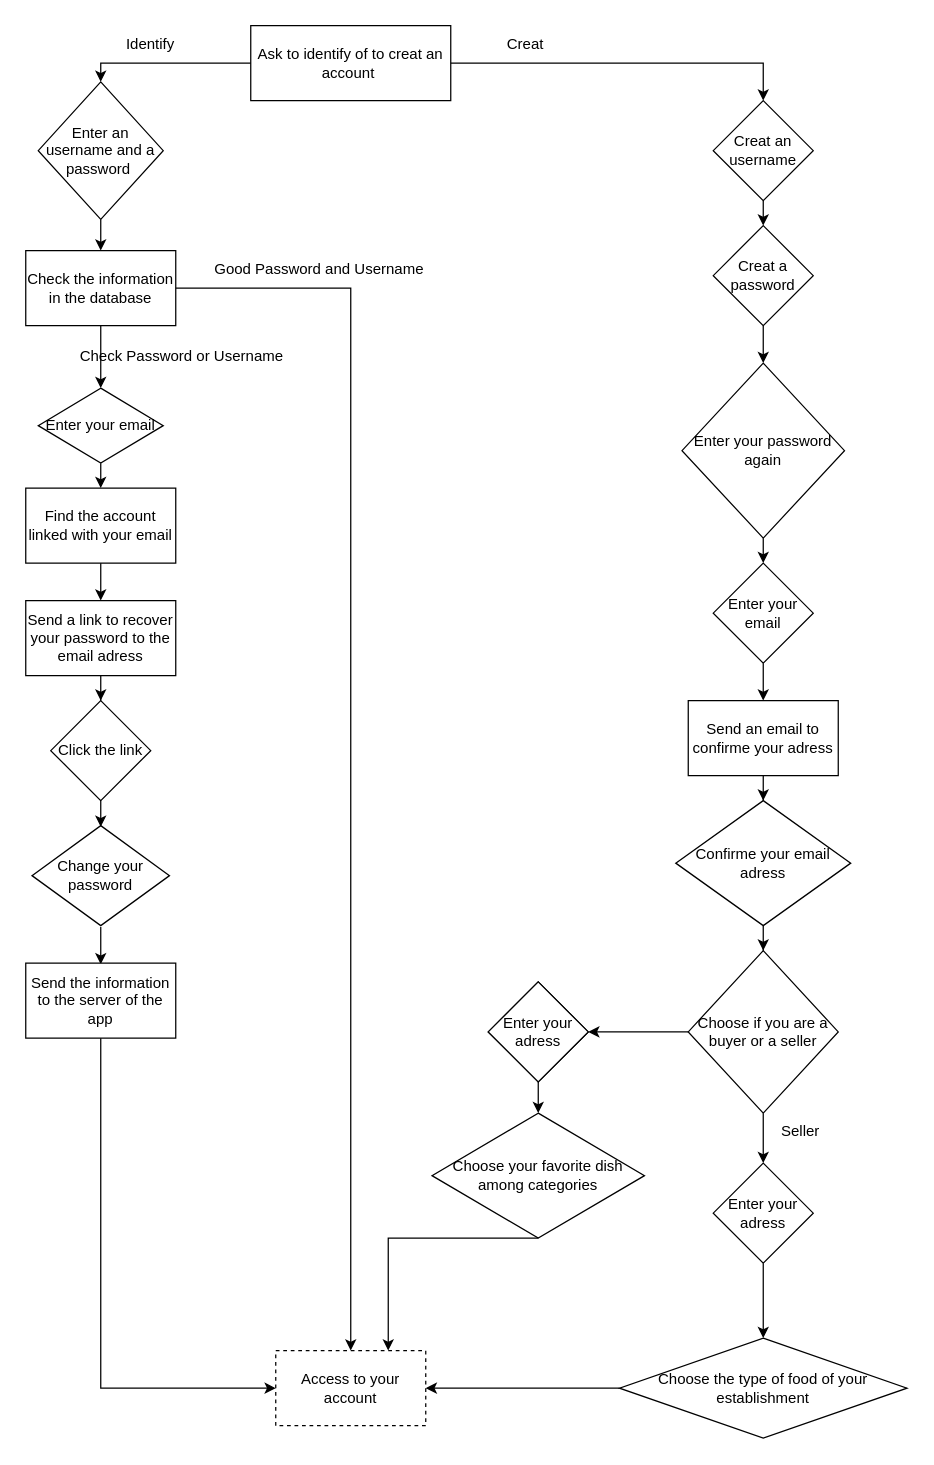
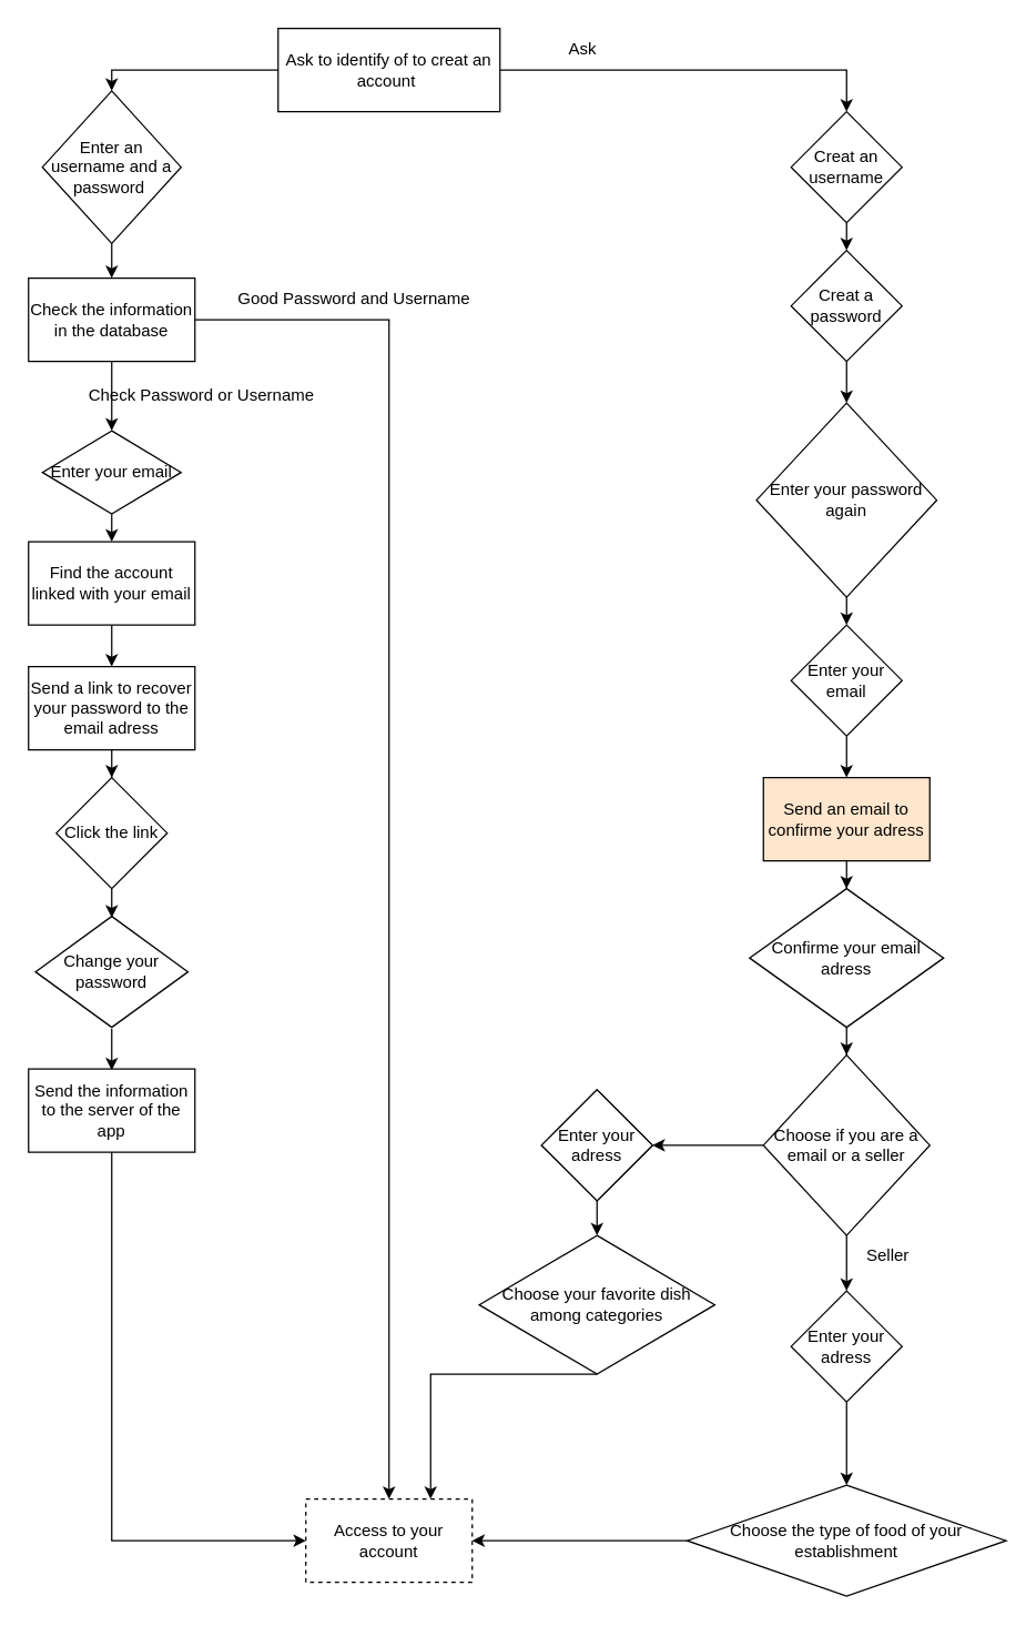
  <mxCell id="0" />
  <mxCell id="1" parent="0" />
  <mxCell id="2" value="Ask to identify of to creat an account&amp;nbsp;" style="rounded=0;whiteSpace=wrap;html=1;" parent="1" vertex="1"><mxGeometry x="200" y="20" width="160" height="60" as="geometry" /></mxCell>
  <mxCell id="3" value="" style="endArrow=classic;html=1;rounded=0;exitX=0;exitY=0.5;exitDx=0;exitDy=0;entryX=0.5;entryY=0;entryDx=0;entryDy=0;" parent="1" source="2" target="9" edge="1"><mxGeometry width="50" height="50" relative="1" as="geometry"><mxPoint x="270" y="290" as="sourcePoint" /><mxPoint x="80" y="90" as="targetPoint" /><Array as="points"><mxPoint x="80" y="50" /></Array></mxGeometry></mxCell>
  <mxCell id="4" value="" style="endArrow=classic;html=1;rounded=0;exitX=1;exitY=0.5;exitDx=0;exitDy=0;entryX=0.5;entryY=0;entryDx=0;entryDy=0;" parent="1" source="2" target="10" edge="1"><mxGeometry width="50" height="50" relative="1" as="geometry"><mxPoint x="220" y="60" as="sourcePoint" /><mxPoint x="480" y="90" as="targetPoint" /><Array as="points"><mxPoint x="610" y="50" /></Array></mxGeometry></mxCell>
  <mxCell id="5" value="" style="endArrow=classic;html=1;rounded=0;exitX=0.5;exitY=1;exitDx=0;exitDy=0;" parent="1" source="9" edge="1"><mxGeometry width="50" height="50" relative="1" as="geometry"><mxPoint x="80" y="150" as="sourcePoint" /><mxPoint x="80" y="200" as="targetPoint" /></mxGeometry></mxCell>
  <mxCell id="6" value="" style="endArrow=classic;html=1;rounded=0;exitX=0.5;exitY=1;exitDx=0;exitDy=0;entryX=0.5;entryY=0;entryDx=0;entryDy=0;" parent="1" source="10" target="11" edge="1"><mxGeometry width="50" height="50" relative="1" as="geometry"><mxPoint x="490" y="150" as="sourcePoint" /><mxPoint x="480" y="190" as="targetPoint" /></mxGeometry></mxCell>
  <mxCell id="7" value="Find the account linked with your email" style="rounded=0;whiteSpace=wrap;html=1;" parent="1" vertex="1"><mxGeometry x="20" y="390" width="120" height="60" as="geometry" /></mxCell>
  <mxCell id="8" value="&lt;span&gt;Enter your email&lt;/span&gt;" style="rhombus;whiteSpace=wrap;html=1;" parent="1" vertex="1"><mxGeometry x="30" y="310" width="100" height="60" as="geometry" /></mxCell>
  <mxCell id="9" value="&lt;span&gt;Enter an username and a password&amp;nbsp;&lt;/span&gt;" style="rhombus;whiteSpace=wrap;html=1;" parent="1" vertex="1"><mxGeometry x="30" y="65" width="100" height="110" as="geometry" /></mxCell>
  <mxCell id="10" value="&lt;span&gt;Creat an username&lt;/span&gt;" style="rhombus;whiteSpace=wrap;html=1;" parent="1" vertex="1"><mxGeometry x="570" y="80" width="80" height="80" as="geometry" /></mxCell>
  <mxCell id="11" value="&lt;span&gt;Creat a password&lt;/span&gt;" style="rhombus;whiteSpace=wrap;html=1;" parent="1" vertex="1"><mxGeometry x="570" y="180" width="80" height="80" as="geometry" /></mxCell>
  <mxCell id="12" value="" style="endArrow=classic;html=1;rounded=0;exitX=0.5;exitY=1;exitDx=0;exitDy=0;entryX=0.5;entryY=0;entryDx=0;entryDy=0;" parent="1" source="11" target="13" edge="1"><mxGeometry width="50" height="50" relative="1" as="geometry"><mxPoint x="270" y="280" as="sourcePoint" /><mxPoint x="480" y="320" as="targetPoint" /><Array as="points" /></mxGeometry></mxCell>
  <mxCell id="13" value="Enter your password again" style="rhombus;whiteSpace=wrap;html=1;" parent="1" vertex="1"><mxGeometry x="545" y="290" width="130" height="140" as="geometry" /></mxCell>
  <mxCell id="14" value="" style="edgeStyle=orthogonalEdgeStyle;rounded=0;orthogonalLoop=1;jettySize=auto;html=1;" parent="1" source="15" target="19" edge="1"><mxGeometry relative="1" as="geometry" /></mxCell>
  <mxCell id="15" value="Send a link to recover your password to the email adress" style="rounded=0;whiteSpace=wrap;html=1;" parent="1" vertex="1"><mxGeometry x="20" y="480" width="120" height="60" as="geometry" /></mxCell>
  <mxCell id="16" value="" style="endArrow=classic;html=1;rounded=0;exitX=0.5;exitY=1;exitDx=0;exitDy=0;entryX=0.5;entryY=0;entryDx=0;entryDy=0;" parent="1" source="13" target="18" edge="1"><mxGeometry width="50" height="50" relative="1" as="geometry"><mxPoint x="290" y="380" as="sourcePoint" /><mxPoint x="480" y="460" as="targetPoint" /></mxGeometry></mxCell>
  <mxCell id="17" style="edgeStyle=orthogonalEdgeStyle;rounded=0;orthogonalLoop=1;jettySize=auto;html=1;exitX=0.5;exitY=1;exitDx=0;exitDy=0;entryX=0.5;entryY=0;entryDx=0;entryDy=0;" parent="1" source="18" edge="1"><mxGeometry relative="1" as="geometry"><mxPoint x="610" y="560" as="targetPoint" /></mxGeometry></mxCell>
  <mxCell id="18" value="Enter your email" style="rhombus;whiteSpace=wrap;html=1;" parent="1" vertex="1"><mxGeometry x="570" y="450" width="80" height="80" as="geometry" /></mxCell>
  <mxCell id="19" value="Click the link" style="rhombus;whiteSpace=wrap;html=1;" parent="1" vertex="1"><mxGeometry x="40" y="560" width="80" height="80" as="geometry" /></mxCell>
  <mxCell id="20" value="" style="endArrow=classic;html=1;rounded=0;" parent="1" edge="1"><mxGeometry width="50" height="50" relative="1" as="geometry"><mxPoint x="80" y="640" as="sourcePoint" /><mxPoint x="80" y="661" as="targetPoint" /></mxGeometry></mxCell>
  <mxCell id="21" value="" style="edgeStyle=orthogonalEdgeStyle;rounded=0;orthogonalLoop=1;jettySize=auto;html=1;" parent="1" edge="1"><mxGeometry relative="1" as="geometry"><mxPoint x="80" y="741" as="sourcePoint" /><mxPoint x="80" y="771" as="targetPoint" /></mxGeometry></mxCell>
  <mxCell id="22" value="Change your password" style="rhombus;whiteSpace=wrap;html=1;" parent="1" vertex="1"><mxGeometry x="25" y="660" width="110" height="80" as="geometry" /></mxCell>
  <mxCell id="23" value="&lt;span&gt;Send the information to the server of the app&lt;/span&gt;" style="rounded=0;whiteSpace=wrap;html=1;" parent="1" vertex="1"><mxGeometry x="20" y="770" width="120" height="60" as="geometry" /></mxCell>
  <mxCell id="24" value="Access to your account" style="rounded=0;whiteSpace=wrap;html=1;dashed=1;" parent="1" vertex="1"><mxGeometry x="220" y="1080" width="120" height="60" as="geometry" /></mxCell>
  <mxCell id="25" value="" style="edgeStyle=orthogonalEdgeStyle;rounded=0;orthogonalLoop=1;jettySize=auto;html=1;" parent="1" source="26" target="8" edge="1"><mxGeometry relative="1" as="geometry" /></mxCell>
  <mxCell id="26" value="Check the information in the database" style="rounded=0;whiteSpace=wrap;html=1;" parent="1" vertex="1"><mxGeometry x="20" y="200" width="120" height="60" as="geometry" /></mxCell>
  <mxCell id="27" value="" style="endArrow=classic;html=1;rounded=0;exitX=0.5;exitY=1;exitDx=0;exitDy=0;entryX=0.5;entryY=0;entryDx=0;entryDy=0;" parent="1" source="7" target="15" edge="1"><mxGeometry width="50" height="50" relative="1" as="geometry"><mxPoint x="270" y="500" as="sourcePoint" /><mxPoint x="320" y="450" as="targetPoint" /></mxGeometry></mxCell>
  <mxCell id="28" value="" style="endArrow=classic;html=1;rounded=0;exitX=0.5;exitY=1;exitDx=0;exitDy=0;entryX=0.5;entryY=0;entryDx=0;entryDy=0;" parent="1" source="8" target="7" edge="1"><mxGeometry width="50" height="50" relative="1" as="geometry"><mxPoint x="230" y="360" as="sourcePoint" /><mxPoint x="280" y="310" as="targetPoint" /></mxGeometry></mxCell>
  <mxCell id="29" value="" style="endArrow=classic;html=1;rounded=0;exitX=1;exitY=0.5;exitDx=0;exitDy=0;entryX=0.5;entryY=0;entryDx=0;entryDy=0;" parent="1" source="26" target="24" edge="1"><mxGeometry width="50" height="50" relative="1" as="geometry"><mxPoint x="230" y="400" as="sourcePoint" /><mxPoint x="300" y="530" as="targetPoint" /><Array as="points"><mxPoint x="280" y="230" /></Array></mxGeometry></mxCell>
  <mxCell id="30" value="" style="endArrow=classic;html=1;rounded=0;exitX=0.5;exitY=1;exitDx=0;exitDy=0;entryX=0;entryY=0.5;entryDx=0;entryDy=0;" parent="1" source="23" target="24" edge="1"><mxGeometry width="50" height="50" relative="1" as="geometry"><mxPoint x="230" y="900" as="sourcePoint" /><mxPoint x="280" y="850" as="targetPoint" /><Array as="points"><mxPoint x="80" y="1110" /></Array></mxGeometry></mxCell>
- <mxCell id="31" value="Identify" style="text;html=1;strokeColor=none;fillColor=none;align=center;verticalAlign=middle;whiteSpace=wrap;rounded=0;" parent="1" vertex="1"><mxGeometry x="90" y="20" width="60" height="30" as="geometry" /></mxCell>
- <mxCell id="32" value="Creat" style="text;html=1;strokeColor=none;fillColor=none;align=center;verticalAlign=middle;whiteSpace=wrap;rounded=0;" parent="1" vertex="1"><mxGeometry x="390" y="20" width="60" height="30" as="geometry" /></mxCell>
+ <mxCell id="32" value="Ask" style="text;html=1;strokeColor=none;fillColor=none;align=center;verticalAlign=middle;whiteSpace=wrap;rounded=0;" parent="1" vertex="1"><mxGeometry x="390" y="20" width="60" height="30" as="geometry" /></mxCell>
  <mxCell id="33" value="Good Password and Username" style="text;html=1;strokeColor=none;fillColor=none;align=center;verticalAlign=middle;whiteSpace=wrap;rounded=0;" parent="1" vertex="1"><mxGeometry x="170" y="200" width="170" height="30" as="geometry" /></mxCell>
  <mxCell id="34" value="Check Password or Username" style="text;html=1;strokeColor=none;fillColor=none;align=center;verticalAlign=middle;whiteSpace=wrap;rounded=0;" parent="1" vertex="1"><mxGeometry x="60" y="270" width="170" height="30" as="geometry" /></mxCell>
  <mxCell id="35" value="" style="edgeStyle=orthogonalEdgeStyle;rounded=0;orthogonalLoop=1;jettySize=auto;html=1;" parent="1" source="36" target="44" edge="1"><mxGeometry relative="1" as="geometry" /></mxCell>
  <mxCell id="36" value="Enter your adress" style="rhombus;whiteSpace=wrap;html=1;" parent="1" vertex="1"><mxGeometry x="390" y="785" width="80" height="80" as="geometry" /></mxCell>
  <mxCell id="37" value="" style="edgeStyle=orthogonalEdgeStyle;rounded=0;orthogonalLoop=1;jettySize=auto;html=1;" parent="1" source="39" target="36" edge="1"><mxGeometry relative="1" as="geometry" /></mxCell>
  <mxCell id="38" value="" style="edgeStyle=orthogonalEdgeStyle;rounded=0;orthogonalLoop=1;jettySize=auto;html=1;" parent="1" source="39" target="48" edge="1"><mxGeometry relative="1" as="geometry" /></mxCell>
- <mxCell id="39" value="Choose if you are a buyer or a seller" style="rhombus;whiteSpace=wrap;html=1;" parent="1" vertex="1"><mxGeometry x="550" y="760" width="120" height="130" as="geometry" /></mxCell>
+ <mxCell id="39" value="Choose if you are a email or a seller" style="rhombus;whiteSpace=wrap;html=1;" parent="1" vertex="1"><mxGeometry x="550" y="760" width="120" height="130" as="geometry" /></mxCell>
  <mxCell id="40" value="" style="edgeStyle=orthogonalEdgeStyle;rounded=0;orthogonalLoop=1;jettySize=auto;html=1;" parent="1" source="41" target="43" edge="1"><mxGeometry relative="1" as="geometry" /></mxCell>
- <mxCell id="41" value="Send an email to confirme your adress" style="rounded=0;whiteSpace=wrap;html=1;" parent="1" vertex="1"><mxGeometry x="550" y="560" width="120" height="60" as="geometry" /></mxCell>
+ <mxCell id="41" value="Send an email to confirme your adress" style="rounded=0;whiteSpace=wrap;html=1;fillColor=#ffe6cc;" parent="1" vertex="1"><mxGeometry x="550" y="560" width="120" height="60" as="geometry" /></mxCell>
  <mxCell id="42" value="" style="edgeStyle=orthogonalEdgeStyle;rounded=0;orthogonalLoop=1;jettySize=auto;html=1;" parent="1" source="43" target="39" edge="1"><mxGeometry relative="1" as="geometry" /></mxCell>
  <mxCell id="43" value="Confirme your email adress" style="rhombus;whiteSpace=wrap;html=1;" parent="1" vertex="1"><mxGeometry x="540" y="640" width="140" height="100" as="geometry" /></mxCell>
  <mxCell id="44" value="Choose your favorite dish among categories" style="rhombus;whiteSpace=wrap;html=1;" parent="1" vertex="1"><mxGeometry x="345" y="890" width="170" height="100" as="geometry" /></mxCell>
  <mxCell id="45" value="Choose the type of food of your establishment" style="rhombus;whiteSpace=wrap;html=1;" parent="1" vertex="1"><mxGeometry x="495" y="1070" width="230" height="80" as="geometry" /></mxCell>
  <mxCell id="46" value="Enter your adress" style="rhombus;whiteSpace=wrap;html=1;" parent="1" vertex="1"><mxGeometry x="390" y="785" width="80" height="80" as="geometry" /></mxCell>
  <mxCell id="47" value="" style="edgeStyle=orthogonalEdgeStyle;rounded=0;orthogonalLoop=1;jettySize=auto;html=1;" parent="1" source="48" target="45" edge="1"><mxGeometry relative="1" as="geometry" /></mxCell>
  <mxCell id="48" value="Enter your adress" style="rhombus;whiteSpace=wrap;html=1;" parent="1" vertex="1"><mxGeometry x="570" y="930" width="80" height="80" as="geometry" /></mxCell>
  <mxCell id="49" value="" style="endArrow=classic;html=1;rounded=0;exitX=0.5;exitY=1;exitDx=0;exitDy=0;entryX=0.75;entryY=0;entryDx=0;entryDy=0;" parent="1" source="44" target="24" edge="1"><mxGeometry width="50" height="50" relative="1" as="geometry"><mxPoint x="450" y="980" as="sourcePoint" /><mxPoint x="500" y="930" as="targetPoint" /><Array as="points"><mxPoint x="310" y="990" /></Array></mxGeometry></mxCell>
  <mxCell id="50" value="" style="endArrow=classic;html=1;rounded=0;exitX=0;exitY=0.5;exitDx=0;exitDy=0;entryX=1;entryY=0.5;entryDx=0;entryDy=0;" parent="1" source="45" target="24" edge="1"><mxGeometry width="50" height="50" relative="1" as="geometry"><mxPoint x="450" y="980" as="sourcePoint" /><mxPoint x="500" y="930" as="targetPoint" /></mxGeometry></mxCell>
  <mxCell id="51" value="Seller" style="text;html=1;strokeColor=none;fillColor=none;align=center;verticalAlign=middle;whiteSpace=wrap;rounded=0;" parent="1" vertex="1"><mxGeometry x="610" y="890" width="60" height="30" as="geometry" /></mxCell>
